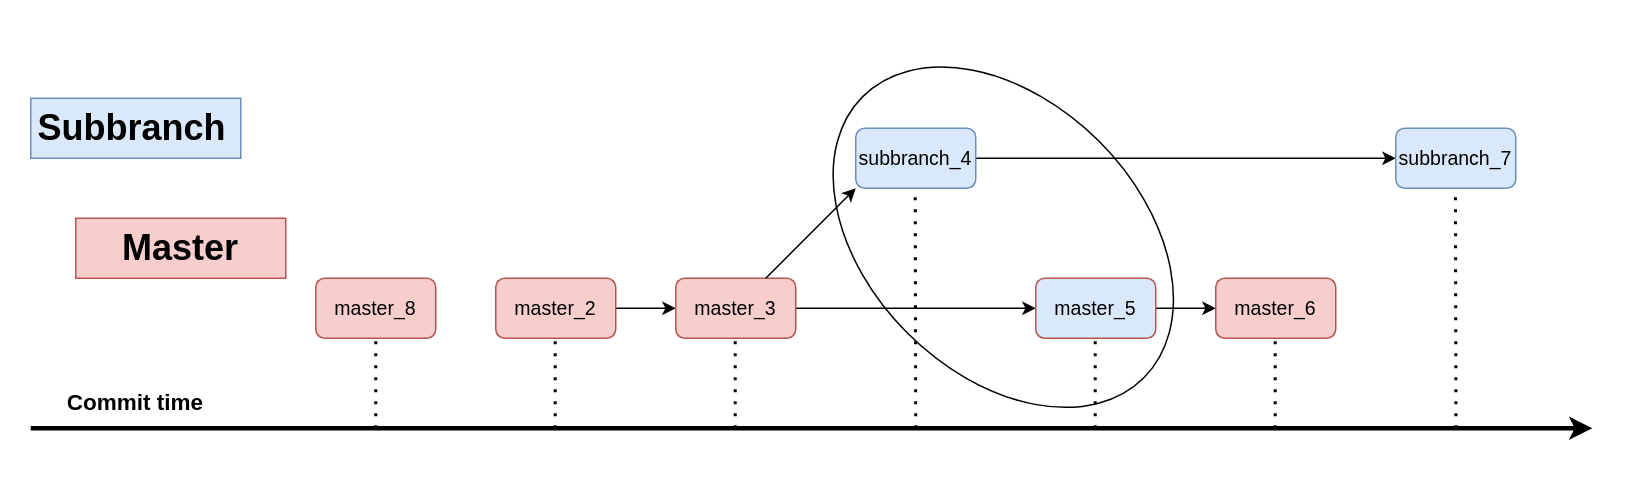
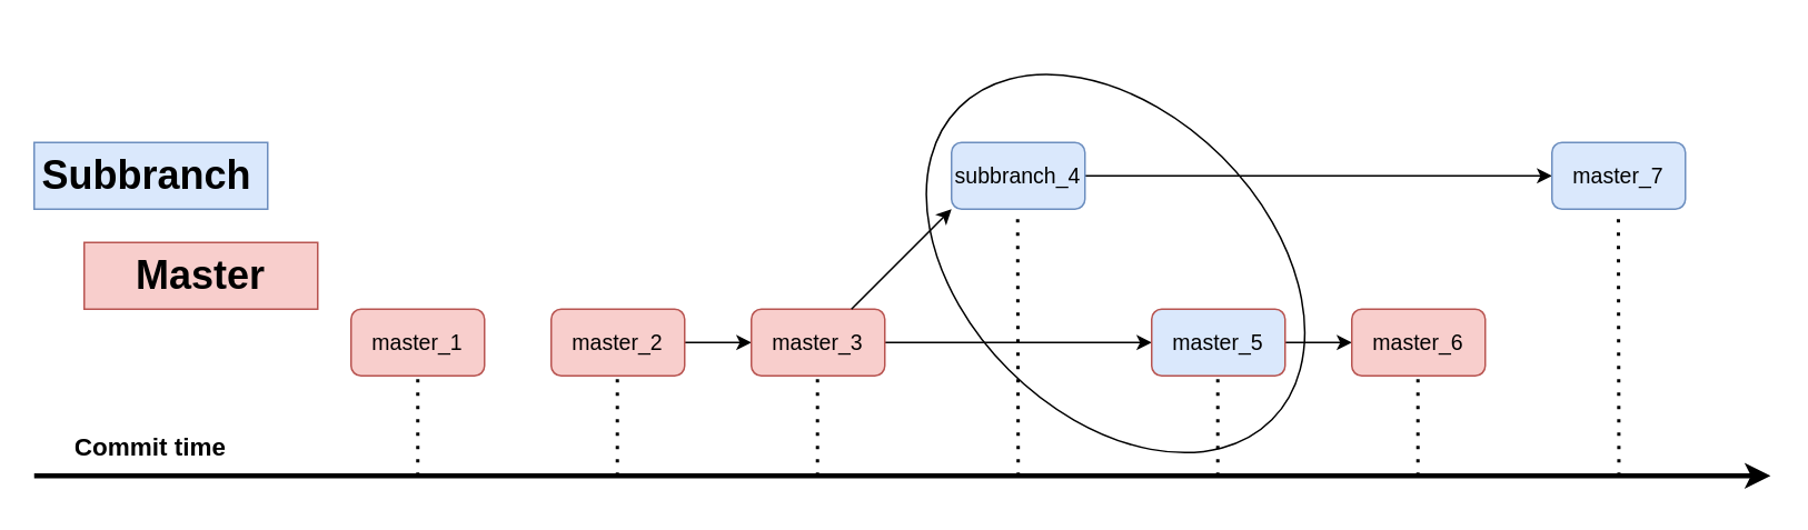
  <mxCell id="0" />
  <mxCell id="1" parent="0" />
  <mxCell id="2" value="" style="ellipse;whiteSpace=wrap;html=1;rotation=-45;" vertex="1" parent="1"><mxGeometry x="577.96" y="20.11" width="180.77" height="265.04" as="geometry" /></mxCell>
  <mxCell id="3" value="&lt;h1&gt;Master&lt;/h1&gt;" style="text;html=1;strokeColor=#b85450;fillColor=#f8cecc;spacing=5;spacingTop=-20;whiteSpace=wrap;overflow=hidden;rounded=0;align=center;" parent="1" vertex="1"><mxGeometry x="50" y="140" width="140" height="40" as="geometry" /></mxCell>
- <mxCell id="4" value="&lt;h1&gt;Subbranch&lt;/h1&gt;" style="text;html=1;strokeColor=#6c8ebf;fillColor=#dae8fc;spacing=5;spacingTop=-20;whiteSpace=wrap;overflow=hidden;rounded=0;" parent="1" vertex="1"><mxGeometry x="20" y="60" width="140" height="40" as="geometry" /></mxCell>
- <mxCell id="5" value="&lt;font style=&quot;font-size: 13px;&quot;&gt;master_8&lt;/font&gt;" style="rounded=1;whiteSpace=wrap;html=1;fillColor=#f8cecc;strokeColor=#b85450;" parent="1" vertex="1"><mxGeometry x="210" y="180" width="80" height="40" as="geometry" /></mxCell>
+ <mxCell id="4" value="&lt;h1&gt;Subbranch&lt;/h1&gt;" style="text;html=1;strokeColor=#6c8ebf;fillColor=#dae8fc;spacing=5;spacingTop=-20;whiteSpace=wrap;overflow=hidden;rounded=0;" parent="1" vertex="1"><mxGeometry x="20" y="80" width="140" height="40" as="geometry" /></mxCell>
+ <mxCell id="5" value="&lt;font style=&quot;font-size: 13px;&quot;&gt;master_1&lt;/font&gt;" style="rounded=1;whiteSpace=wrap;html=1;fillColor=#f8cecc;strokeColor=#b85450;" parent="1" vertex="1"><mxGeometry x="210" y="180" width="80" height="40" as="geometry" /></mxCell>
  <mxCell id="6" style="edgeStyle=orthogonalEdgeStyle;rounded=0;orthogonalLoop=1;jettySize=auto;html=1;entryX=0;entryY=0.5;entryDx=0;entryDy=0;" edge="1" parent="1" source="7" target="9"><mxGeometry relative="1" as="geometry" /></mxCell>
  <mxCell id="7" value="&lt;font style=&quot;font-size: 13px;&quot;&gt;master_2&lt;/font&gt;" style="rounded=1;whiteSpace=wrap;html=1;fillColor=#f8cecc;strokeColor=#b85450;" parent="1" vertex="1"><mxGeometry x="330" y="180" width="80" height="40" as="geometry" /></mxCell>
  <mxCell id="8" style="edgeStyle=orthogonalEdgeStyle;rounded=0;orthogonalLoop=1;jettySize=auto;html=1;entryX=0;entryY=0.5;entryDx=0;entryDy=0;" edge="1" parent="1" source="9" target="13"><mxGeometry relative="1" as="geometry" /></mxCell>
  <mxCell id="9" value="&lt;font style=&quot;font-size: 13px;&quot;&gt;master_3&lt;/font&gt;" style="rounded=1;whiteSpace=wrap;html=1;fillColor=#f8cecc;strokeColor=#b85450;" parent="1" vertex="1"><mxGeometry x="450" y="180" width="80" height="40" as="geometry" /></mxCell>
  <mxCell id="10" style="edgeStyle=orthogonalEdgeStyle;rounded=0;orthogonalLoop=1;jettySize=auto;html=1;entryX=0;entryY=0.5;entryDx=0;entryDy=0;" edge="1" parent="1" source="11" target="15"><mxGeometry relative="1" as="geometry" /></mxCell>
  <mxCell id="11" value="&lt;font style=&quot;font-size: 13px;&quot;&gt;subbranch_4&lt;/font&gt;" style="rounded=1;whiteSpace=wrap;html=1;fillColor=#dae8fc;strokeColor=#6c8ebf;" parent="1" vertex="1"><mxGeometry x="570" y="80" width="80" height="40" as="geometry" /></mxCell>
  <mxCell id="12" style="edgeStyle=orthogonalEdgeStyle;rounded=0;orthogonalLoop=1;jettySize=auto;html=1;entryX=0;entryY=0.5;entryDx=0;entryDy=0;" edge="1" parent="1" source="13" target="14"><mxGeometry relative="1" as="geometry" /></mxCell>
  <mxCell id="13" value="&lt;font style=&quot;font-size: 13px;&quot;&gt;master_5&lt;/font&gt;" style="rounded=1;whiteSpace=wrap;html=1;fillColor=#dae8fc;strokeColor=#b85450;" vertex="1" parent="1"><mxGeometry x="690" y="180" width="80" height="40" as="geometry" /></mxCell>
  <mxCell id="14" value="&lt;font style=&quot;font-size: 13px;&quot;&gt;master_6&lt;/font&gt;" style="rounded=1;whiteSpace=wrap;html=1;fillColor=#f8cecc;strokeColor=#b85450;" vertex="1" parent="1"><mxGeometry x="810" y="180" width="80" height="40" as="geometry" /></mxCell>
- <mxCell id="15" value="&lt;font style=&quot;font-size: 13px;&quot;&gt;subbranch_7&lt;/font&gt;" style="rounded=1;whiteSpace=wrap;html=1;fillColor=#dae8fc;strokeColor=#6c8ebf;" vertex="1" parent="1"><mxGeometry x="930" y="80" width="80" height="40" as="geometry" /></mxCell>
+ <mxCell id="15" value="&lt;font style=&quot;font-size: 13px;&quot;&gt;master_7&lt;/font&gt;" style="rounded=1;whiteSpace=wrap;html=1;fillColor=#dae8fc;strokeColor=#6c8ebf;" vertex="1" parent="1"><mxGeometry x="930" y="80" width="80" height="40" as="geometry" /></mxCell>
  <mxCell id="16" value="" style="endArrow=classic;html=1;rounded=0;exitX=0.75;exitY=0;exitDx=0;exitDy=0;entryX=0;entryY=1;entryDx=0;entryDy=0;" edge="1" parent="1" source="9" target="11"><mxGeometry width="50" height="50" relative="1" as="geometry"><mxPoint x="530" y="190" as="sourcePoint" /><mxPoint x="580" y="140" as="targetPoint" /></mxGeometry></mxCell>
  <mxCell id="17" value="" style="endArrow=classic;html=1;rounded=0;strokeWidth=3;" edge="1" parent="1"><mxGeometry width="50" height="50" relative="1" as="geometry"><mxPoint x="20" y="280" as="sourcePoint" /><mxPoint x="1061.077" y="280" as="targetPoint" /></mxGeometry></mxCell>
  <mxCell id="18" value="&lt;h1&gt;&lt;font style=&quot;font-size: 15px;&quot;&gt;Commit time&lt;/font&gt;&lt;/h1&gt;" style="text;html=1;strokeColor=none;fillColor=none;spacing=5;spacingTop=-20;whiteSpace=wrap;overflow=hidden;rounded=0;align=center;gradientColor=default;" vertex="1" parent="1"><mxGeometry x="20" y="240" width="140" height="40" as="geometry" /></mxCell>
  <mxCell id="19" value="" style="endArrow=none;dashed=1;html=1;dashPattern=1 3;strokeWidth=2;rounded=0;" edge="1" parent="1"><mxGeometry width="50" height="50" relative="1" as="geometry"><mxPoint x="250" y="280" as="sourcePoint" /><mxPoint x="250" y="220" as="targetPoint" /></mxGeometry></mxCell>
  <mxCell id="20" value="" style="endArrow=none;dashed=1;html=1;dashPattern=1 3;strokeWidth=2;rounded=0;" edge="1" parent="1"><mxGeometry width="50" height="50" relative="1" as="geometry"><mxPoint x="369.64" y="280" as="sourcePoint" /><mxPoint x="369.64" y="220" as="targetPoint" /></mxGeometry></mxCell>
  <mxCell id="21" value="" style="endArrow=none;dashed=1;html=1;dashPattern=1 3;strokeWidth=2;rounded=0;" edge="1" parent="1"><mxGeometry width="50" height="50" relative="1" as="geometry"><mxPoint x="489.64" y="280" as="sourcePoint" /><mxPoint x="489.64" y="220" as="targetPoint" /></mxGeometry></mxCell>
  <mxCell id="22" value="" style="endArrow=none;dashed=1;html=1;dashPattern=1 3;strokeWidth=2;rounded=0;" edge="1" parent="1"><mxGeometry width="50" height="50" relative="1" as="geometry"><mxPoint x="729.64" y="280" as="sourcePoint" /><mxPoint x="729.64" y="220" as="targetPoint" /></mxGeometry></mxCell>
  <mxCell id="23" value="" style="endArrow=none;dashed=1;html=1;dashPattern=1 3;strokeWidth=2;rounded=0;" edge="1" parent="1"><mxGeometry width="50" height="50" relative="1" as="geometry"><mxPoint x="849.64" y="280" as="sourcePoint" /><mxPoint x="849.64" y="220" as="targetPoint" /></mxGeometry></mxCell>
  <mxCell id="24" value="" style="endArrow=none;dashed=1;html=1;dashPattern=1 3;strokeWidth=2;rounded=0;" edge="1" parent="1"><mxGeometry width="50" height="50" relative="1" as="geometry"><mxPoint x="610" y="280" as="sourcePoint" /><mxPoint x="609.64" y="120" as="targetPoint" /></mxGeometry></mxCell>
  <mxCell id="25" value="" style="endArrow=none;dashed=1;html=1;dashPattern=1 3;strokeWidth=2;rounded=0;" edge="1" parent="1"><mxGeometry width="50" height="50" relative="1" as="geometry"><mxPoint x="970.15" y="280" as="sourcePoint" /><mxPoint x="969.79" y="120" as="targetPoint" /></mxGeometry></mxCell>
